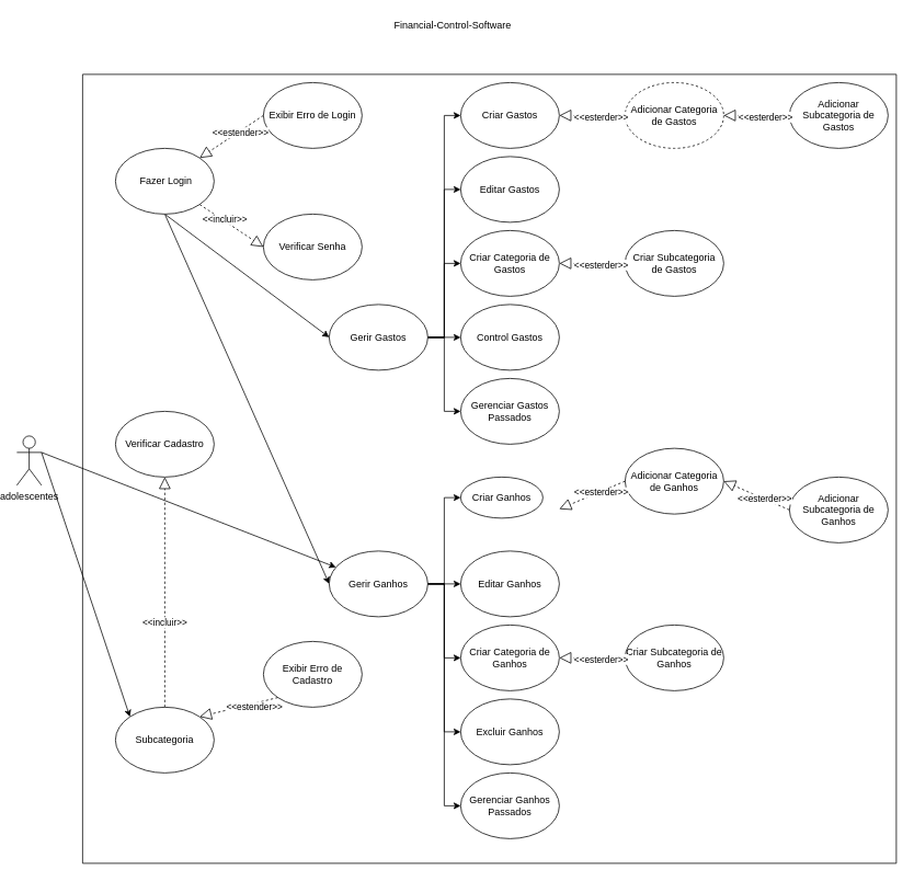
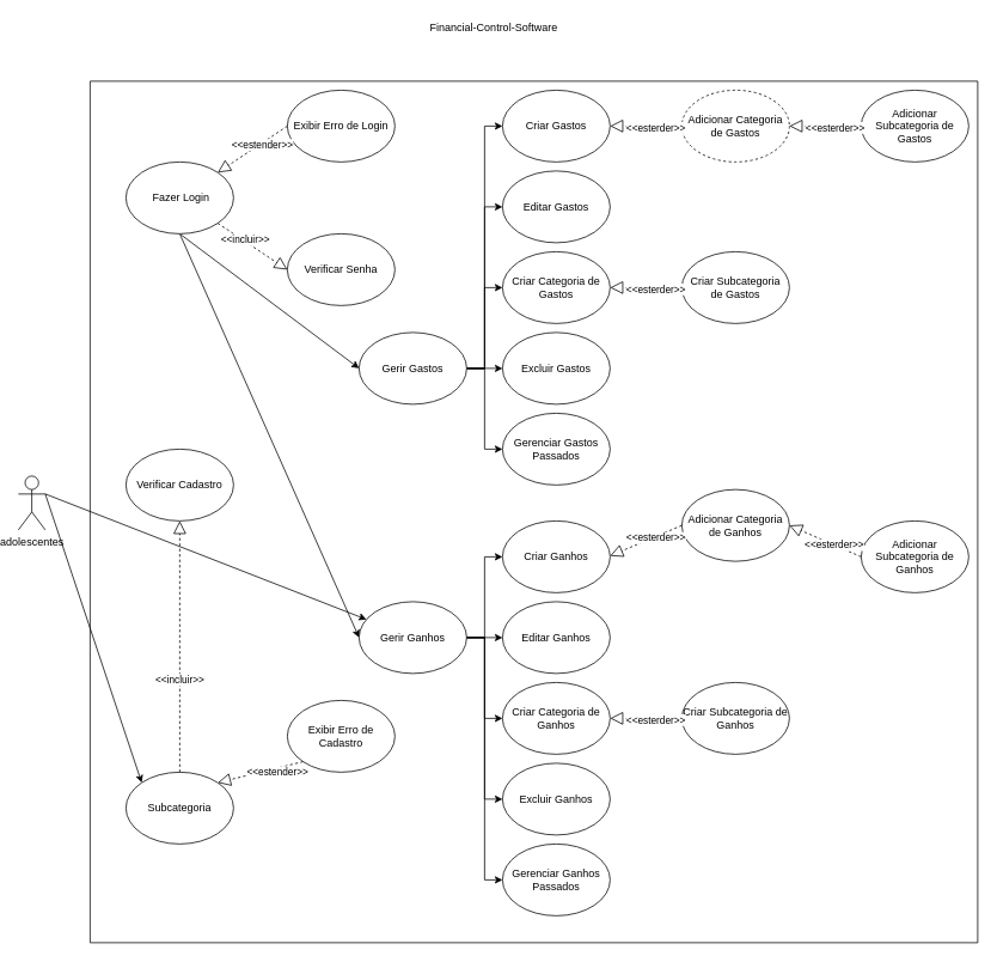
  <mxCell id="0" />
  <mxCell id="1" parent="0" />
  <mxCell id="2" style="edgeStyle=none;shape=flexArrow;rounded=0;orthogonalLoop=1;jettySize=auto;html=1;exitX=1;exitY=0.5;exitDx=0;exitDy=0;elbow=vertical;" parent="1" edge="1"><mxGeometry relative="1" as="geometry"><mxPoint x="510" y="130" as="targetPoint" /><mxPoint x="510" y="130" as="sourcePoint" /></mxGeometry></mxCell>
  <mxCell id="3" value="" style="swimlane;startSize=0;" parent="1" vertex="1"><mxGeometry x="100" y="90" width="990" height="960" as="geometry" /></mxCell>
  <mxCell id="4" style="edgeStyle=none;rounded=0;orthogonalLoop=1;jettySize=auto;html=1;exitX=0.5;exitY=1;exitDx=0;exitDy=0;entryX=0;entryY=0.5;entryDx=0;entryDy=0;" edge="1" parent="3" source="6" target="14"><mxGeometry relative="1" as="geometry" /></mxCell>
  <mxCell id="5" style="edgeStyle=none;rounded=0;orthogonalLoop=1;jettySize=auto;html=1;exitX=0.5;exitY=1;exitDx=0;exitDy=0;entryX=0;entryY=0.5;entryDx=0;entryDy=0;" edge="1" parent="3" source="6" target="19"><mxGeometry relative="1" as="geometry" /></mxCell>
  <mxCell id="6" value="&amp;nbsp;Fazer Login" style="ellipse;whiteSpace=wrap;html=1;" parent="3" vertex="1"><mxGeometry x="40" y="90" width="120" height="80" as="geometry" /></mxCell>
  <mxCell id="7" value="Exibir Erro de Login" style="ellipse;whiteSpace=wrap;html=1;" parent="3" vertex="1"><mxGeometry x="220" y="10" width="120" height="80" as="geometry" /></mxCell>
  <mxCell id="8" value="Verificar Senha" style="ellipse;whiteSpace=wrap;html=1;" parent="3" vertex="1"><mxGeometry x="220" y="170" width="120" height="80" as="geometry" /></mxCell>
  <mxCell id="9" style="edgeStyle=orthogonalEdgeStyle;rounded=0;orthogonalLoop=1;jettySize=auto;html=1;exitX=1;exitY=0.5;exitDx=0;exitDy=0;entryX=0;entryY=0.5;entryDx=0;entryDy=0;" edge="1" parent="3" source="14" target="20"><mxGeometry relative="1" as="geometry" /></mxCell>
  <mxCell id="10" style="edgeStyle=orthogonalEdgeStyle;rounded=0;orthogonalLoop=1;jettySize=auto;html=1;exitX=1;exitY=0.5;exitDx=0;exitDy=0;entryX=0;entryY=0.5;entryDx=0;entryDy=0;" edge="1" parent="3" source="14" target="25"><mxGeometry relative="1" as="geometry" /></mxCell>
  <mxCell id="11" style="edgeStyle=orthogonalEdgeStyle;rounded=0;orthogonalLoop=1;jettySize=auto;html=1;exitX=1;exitY=0.5;exitDx=0;exitDy=0;entryX=0;entryY=0.5;entryDx=0;entryDy=0;" edge="1" parent="3" source="14" target="23"><mxGeometry relative="1" as="geometry" /></mxCell>
  <mxCell id="12" style="edgeStyle=orthogonalEdgeStyle;rounded=0;orthogonalLoop=1;jettySize=auto;html=1;exitX=1;exitY=0.5;exitDx=0;exitDy=0;entryX=0;entryY=0.5;entryDx=0;entryDy=0;" edge="1" parent="3" source="14" target="22"><mxGeometry relative="1" as="geometry" /></mxCell>
  <mxCell id="13" style="edgeStyle=orthogonalEdgeStyle;rounded=0;orthogonalLoop=1;jettySize=auto;html=1;exitX=1;exitY=0.5;exitDx=0;exitDy=0;entryX=0;entryY=0.5;entryDx=0;entryDy=0;" edge="1" parent="3" source="14" target="21"><mxGeometry relative="1" as="geometry" /></mxCell>
  <mxCell id="14" value="Gerir Gastos" style="ellipse;whiteSpace=wrap;html=1;" parent="3" vertex="1"><mxGeometry x="300" y="280" width="120" height="80" as="geometry" /></mxCell>
  <mxCell id="15" style="edgeStyle=orthogonalEdgeStyle;rounded=0;orthogonalLoop=1;jettySize=auto;html=1;exitX=1;exitY=0.5;exitDx=0;exitDy=0;entryX=0;entryY=0.5;entryDx=0;entryDy=0;" edge="1" parent="3" source="19" target="26"><mxGeometry relative="1" as="geometry" /></mxCell>
  <mxCell id="16" style="edgeStyle=orthogonalEdgeStyle;rounded=0;orthogonalLoop=1;jettySize=auto;html=1;exitX=1;exitY=0.5;exitDx=0;exitDy=0;entryX=0;entryY=0.5;entryDx=0;entryDy=0;" edge="1" parent="3" source="19" target="27"><mxGeometry relative="1" as="geometry" /></mxCell>
  <mxCell id="17" style="edgeStyle=orthogonalEdgeStyle;rounded=0;orthogonalLoop=1;jettySize=auto;html=1;exitX=1;exitY=0.5;exitDx=0;exitDy=0;entryX=0;entryY=0.5;entryDx=0;entryDy=0;" edge="1" parent="3" source="19" target="28"><mxGeometry relative="1" as="geometry" /></mxCell>
  <mxCell id="18" style="edgeStyle=orthogonalEdgeStyle;rounded=0;orthogonalLoop=1;jettySize=auto;html=1;exitX=1;exitY=0.5;exitDx=0;exitDy=0;entryX=0;entryY=0.5;entryDx=0;entryDy=0;" edge="1" parent="3" source="19" target="32"><mxGeometry relative="1" as="geometry" /></mxCell>
  <mxCell id="19" value="Gerir Ganhos" style="ellipse;whiteSpace=wrap;html=1;" parent="3" vertex="1"><mxGeometry x="300" y="580" width="120" height="80" as="geometry" /></mxCell>
  <mxCell id="20" value="Criar Gastos" style="ellipse;whiteSpace=wrap;html=1;" parent="3" vertex="1"><mxGeometry x="460" y="10" width="120" height="80" as="geometry" /></mxCell>
  <mxCell id="21" value="Gerenciar Gastos Passados" style="ellipse;whiteSpace=wrap;html=1;" parent="3" vertex="1"><mxGeometry x="460" y="370" width="120" height="80" as="geometry" /></mxCell>
- <mxCell id="22" value="Control Gastos" style="ellipse;whiteSpace=wrap;html=1;" parent="3" vertex="1"><mxGeometry x="460" y="280" width="120" height="80" as="geometry" /></mxCell>
+ <mxCell id="22" value="Excluir Gastos" style="ellipse;whiteSpace=wrap;html=1;" parent="3" vertex="1"><mxGeometry x="460" y="280" width="120" height="80" as="geometry" /></mxCell>
  <mxCell id="23" value="Criar Categoria de Gastos" style="ellipse;whiteSpace=wrap;html=1;" parent="3" vertex="1"><mxGeometry x="460" y="190" width="120" height="80" as="geometry" /></mxCell>
  <mxCell id="24" value="&lt;span&gt;Criar Subcategoria&lt;/span&gt;&lt;br&gt;&lt;span&gt;de Gastos&lt;/span&gt;" style="ellipse;whiteSpace=wrap;html=1;" parent="3" vertex="1"><mxGeometry x="660" y="190" width="120" height="80" as="geometry" /></mxCell>
  <mxCell id="25" value="Editar Gastos" style="ellipse;whiteSpace=wrap;html=1;" vertex="1" parent="3"><mxGeometry x="460" y="100" width="120" height="80" as="geometry" /></mxCell>
- <mxCell id="26" value="Criar Ganhos" style="ellipse;whiteSpace=wrap;html=1;" vertex="1" parent="3"><mxGeometry x="460" y="490" width="100" height="50" as="geometry" /></mxCell>
+ <mxCell id="26" value="Criar Ganhos" style="ellipse;whiteSpace=wrap;html=1;" vertex="1" parent="3"><mxGeometry x="460" y="490" width="120" height="80" as="geometry" /></mxCell>
  <mxCell id="27" value="Editar Ganhos" style="ellipse;whiteSpace=wrap;html=1;" vertex="1" parent="3"><mxGeometry x="460" y="580" width="120" height="80" as="geometry" /></mxCell>
  <mxCell id="28" value="Criar Categoria de Ganhos" style="ellipse;whiteSpace=wrap;html=1;" vertex="1" parent="3"><mxGeometry x="460" y="670" width="120" height="80" as="geometry" /></mxCell>
  <mxCell id="29" value="Criar Subcategoria de Ganhos" style="ellipse;whiteSpace=wrap;html=1;" vertex="1" parent="3"><mxGeometry x="660" y="670" width="120" height="80" as="geometry" /></mxCell>
  <mxCell id="30" value="Excluir Ganhos" style="ellipse;whiteSpace=wrap;html=1;" vertex="1" parent="3"><mxGeometry x="460" y="760" width="120" height="80" as="geometry" /></mxCell>
  <mxCell id="31" style="edgeStyle=orthogonalEdgeStyle;rounded=0;orthogonalLoop=1;jettySize=auto;html=1;exitX=1;exitY=0.5;exitDx=0;exitDy=0;entryX=0;entryY=0.5;entryDx=0;entryDy=0;" edge="1" parent="3" source="19" target="30"><mxGeometry relative="1" as="geometry"><mxPoint x="339.647" y="609.588" as="targetPoint" /></mxGeometry></mxCell>
  <mxCell id="32" value="Gerenciar Ganhos Passados" style="ellipse;whiteSpace=wrap;html=1;" vertex="1" parent="3"><mxGeometry x="460" y="850" width="120" height="80" as="geometry" /></mxCell>
  <mxCell id="33" value="Adicionar Categoria de Gastos" style="ellipse;whiteSpace=wrap;html=1;dashed=1;" vertex="1" parent="3"><mxGeometry x="660" y="10" width="120" height="80" as="geometry" /></mxCell>
  <mxCell id="34" value="Adicionar Subcategoria de Gastos" style="ellipse;whiteSpace=wrap;html=1;" vertex="1" parent="3"><mxGeometry x="860" y="10" width="120" height="80" as="geometry" /></mxCell>
  <mxCell id="35" value="" style="endArrow=block;dashed=1;endFill=0;endSize=12;html=1;rounded=0;entryX=1;entryY=0.5;entryDx=0;entryDy=0;exitX=0;exitY=0.5;exitDx=0;exitDy=0;" edge="1" parent="3" source="24" target="23"><mxGeometry width="160" relative="1" as="geometry"><mxPoint x="610" y="380" as="sourcePoint" /><mxPoint x="770" y="380" as="targetPoint" /></mxGeometry></mxCell>
  <mxCell id="36" value="&amp;lt;&amp;lt;esterder&amp;gt;&amp;gt;" style="edgeLabel;html=1;align=center;verticalAlign=middle;resizable=0;points=[];" vertex="1" connectable="0" parent="35"><mxGeometry x="-0.254" y="1" relative="1" as="geometry"><mxPoint as="offset" /></mxGeometry></mxCell>
  <mxCell id="37" value="" style="endArrow=block;dashed=1;endFill=0;endSize=12;html=1;rounded=0;entryX=1;entryY=0.5;entryDx=0;entryDy=0;exitX=0;exitY=0.5;exitDx=0;exitDy=0;" edge="1" parent="3" source="33" target="20"><mxGeometry width="160" relative="1" as="geometry"><mxPoint x="640.0" y="240" as="sourcePoint" /><mxPoint x="524.0" y="240" as="targetPoint" /><Array as="points" /></mxGeometry></mxCell>
  <mxCell id="38" value="&amp;lt;&amp;lt;esterder&amp;gt;&amp;gt;" style="edgeLabel;html=1;align=center;verticalAlign=middle;resizable=0;points=[];" vertex="1" connectable="0" parent="37"><mxGeometry x="-0.254" y="1" relative="1" as="geometry"><mxPoint as="offset" /></mxGeometry></mxCell>
  <mxCell id="39" value="" style="endArrow=block;dashed=1;endFill=0;endSize=12;html=1;rounded=0;entryX=1;entryY=0.5;entryDx=0;entryDy=0;exitX=0;exitY=0.5;exitDx=0;exitDy=0;" edge="1" parent="3" source="34" target="33"><mxGeometry width="160" relative="1" as="geometry"><mxPoint x="860.0" y="162.5" as="sourcePoint" /><mxPoint x="744.0" y="162.5" as="targetPoint" /></mxGeometry></mxCell>
  <mxCell id="40" value="&amp;lt;&amp;lt;esterder&amp;gt;&amp;gt;" style="edgeLabel;html=1;align=center;verticalAlign=middle;resizable=0;points=[];" vertex="1" connectable="0" parent="39"><mxGeometry x="-0.254" y="1" relative="1" as="geometry"><mxPoint as="offset" /></mxGeometry></mxCell>
  <mxCell id="41" value="" style="endArrow=block;dashed=1;endFill=0;endSize=12;html=1;rounded=0;entryX=1;entryY=0.5;entryDx=0;entryDy=0;exitX=0;exitY=0.5;exitDx=0;exitDy=0;" edge="1" parent="3" source="29" target="28"><mxGeometry width="160" relative="1" as="geometry"><mxPoint x="650.0" y="780" as="sourcePoint" /><mxPoint x="534.0" y="780" as="targetPoint" /></mxGeometry></mxCell>
  <mxCell id="42" value="&amp;lt;&amp;lt;esterder&amp;gt;&amp;gt;" style="edgeLabel;html=1;align=center;verticalAlign=middle;resizable=0;points=[];" vertex="1" connectable="0" parent="41"><mxGeometry x="-0.254" y="1" relative="1" as="geometry"><mxPoint as="offset" /></mxGeometry></mxCell>
  <mxCell id="43" value="&lt;span style=&quot;color: rgba(0 , 0 , 0 , 0) ; font-family: monospace ; font-size: 0px ; background-color: rgb(248 , 249 , 250)&quot;&gt;%3CmxGraphModel%3E%3Croot%3E%3CmxCell%20id%3D%220%22%2F%3E%3CmxCell%20id%3D%221%22%20parent%3D%220%22%2F%3E%3CmxCell%20id%3D%222%22%20value%3D%22%22%20style%3D%22endArrow%3Dblock%3Bdashed%3D1%3BendFill%3D0%3BendSize%3D12%3Bhtml%3D1%3Brounded%3D0%3BentryX%3D0%3BentryY%3D0.5%3BentryDx%3D0%3BentryDy%3D0%3BexitX%3D1%3BexitY%3D1%3BexitDx%3D0%3BexitDy%3D0%3B%22%20edge%3D%221%22%20parent%3D%221%22%3E%3CmxGeometry%20width%3D%22160%22%20relative%3D%221%22%20as%3D%22geometry%22%3E%3CmxPoint%20x%3D%22112.426%22%20y%3D%22298.284%22%20as%3D%22sourcePoint%22%2F%3E%3CmxPoint%20x%3D%22150.0%22%20y%3D%22350%22%20as%3D%22targetPoint%22%2F%3E%3CArray%20as%3D%22points%22%2F%3E%3C%2FmxGeometry%3E%3C%2FmxCell%3E%3CmxCell%20id%3D%223%22%20value%3D%22%26amp%3Blt%3B%26amp%3Blt%3Bincluir%22%20style%3D%22edgeLabel%3Bhtml%3D1%3Balign%3Dcenter%3BverticalAlign%3Dmiddle%3Bresizable%3D0%3Bpoints%3D%5B%5D%3B%22%20vertex%3D%221%22%20connectable%3D%220%22%20parent%3D%222%22%3E%3CmxGeometry%20x%3D%22-0.254%22%20y%3D%221%22%20relative%3D%221%22%20as%3D%22geometry%22%3E%3CmxPoint%20as%3D%22offset%22%2F%3E%3C%2FmxGeometry%3E%3C%2FmxCell%3E%3C%2Froot%3E%3C%2FmxGraphModel%3E&lt;/span&gt;" style="endArrow=block;dashed=1;endFill=0;endSize=12;html=1;rounded=0;entryX=0;entryY=0.5;entryDx=0;entryDy=0;exitX=1;exitY=1;exitDx=0;exitDy=0;" edge="1" parent="3" source="6" target="8"><mxGeometry width="160" relative="1" as="geometry"><mxPoint x="200" y="190" as="sourcePoint" /><mxPoint x="544.0" y="260" as="targetPoint" /><Array as="points" /></mxGeometry></mxCell>
  <mxCell id="44" value="&amp;lt;&amp;lt;incluir&amp;gt;&amp;gt;" style="edgeLabel;html=1;align=center;verticalAlign=middle;resizable=0;points=[];" vertex="1" connectable="0" parent="43"><mxGeometry x="-0.254" y="1" relative="1" as="geometry"><mxPoint as="offset" /></mxGeometry></mxCell>
  <mxCell id="45" value="" style="endArrow=block;dashed=1;endFill=0;endSize=12;html=1;rounded=0;entryX=1;entryY=0;entryDx=0;entryDy=0;exitX=0;exitY=0.5;exitDx=0;exitDy=0;" edge="1" parent="3" source="7" target="6"><mxGeometry width="160" relative="1" as="geometry"><mxPoint x="206.945" y="212.141" as="sourcePoint" /><mxPoint x="122.426" y="168.284" as="targetPoint" /><Array as="points" /></mxGeometry></mxCell>
  <mxCell id="46" value="&amp;lt;&amp;lt;estender&amp;gt;&amp;gt;" style="edgeLabel;html=1;align=center;verticalAlign=middle;resizable=0;points=[];" vertex="1" connectable="0" parent="45"><mxGeometry x="-0.254" y="1" relative="1" as="geometry"><mxPoint as="offset" /></mxGeometry></mxCell>
  <mxCell id="47" value="Adicionar Categoria de Ganhos" style="ellipse;whiteSpace=wrap;html=1;" vertex="1" parent="3"><mxGeometry x="660" y="455" width="120" height="80" as="geometry" /></mxCell>
  <mxCell id="48" value="" style="endArrow=block;dashed=1;endFill=0;endSize=12;html=1;rounded=0;exitX=0;exitY=0.5;exitDx=0;exitDy=0;" edge="1" parent="3" source="47"><mxGeometry width="160" relative="1" as="geometry"><mxPoint x="630.0" y="529.41" as="sourcePoint" /><mxPoint x="580" y="529" as="targetPoint" /></mxGeometry></mxCell>
  <mxCell id="49" value="&amp;lt;&amp;lt;esterder&amp;gt;&amp;gt;" style="edgeLabel;html=1;align=center;verticalAlign=middle;resizable=0;points=[];" vertex="1" connectable="0" parent="48"><mxGeometry x="-0.254" y="1" relative="1" as="geometry"><mxPoint as="offset" /></mxGeometry></mxCell>
  <mxCell id="50" value="Adicionar Subcategoria de Ganhos" style="ellipse;whiteSpace=wrap;html=1;" vertex="1" parent="3"><mxGeometry x="860" y="490" width="120" height="80" as="geometry" /></mxCell>
  <mxCell id="51" value="" style="endArrow=block;dashed=1;endFill=0;endSize=12;html=1;rounded=0;entryX=1;entryY=0.5;entryDx=0;entryDy=0;exitX=0;exitY=0.5;exitDx=0;exitDy=0;" edge="1" parent="3" source="50" target="47"><mxGeometry width="160" relative="1" as="geometry"><mxPoint x="650.0" y="250" as="sourcePoint" /><mxPoint x="534.0" y="250" as="targetPoint" /></mxGeometry></mxCell>
  <mxCell id="52" value="&amp;lt;&amp;lt;esterder&amp;gt;&amp;gt;" style="edgeLabel;html=1;align=center;verticalAlign=middle;resizable=0;points=[];" vertex="1" connectable="0" parent="51"><mxGeometry x="-0.254" y="1" relative="1" as="geometry"><mxPoint y="-1" as="offset" /></mxGeometry></mxCell>
  <mxCell id="53" value="Subcategoria" style="ellipse;whiteSpace=wrap;html=1;" vertex="1" parent="3"><mxGeometry x="40" y="770" width="120" height="80" as="geometry" /></mxCell>
  <mxCell id="54" value="Exibir Erro de Cadastro" style="ellipse;whiteSpace=wrap;html=1;" vertex="1" parent="3"><mxGeometry x="220" y="690" width="120" height="80" as="geometry" /></mxCell>
  <mxCell id="55" value="" style="endArrow=block;dashed=1;endFill=0;endSize=12;html=1;rounded=0;entryX=1;entryY=0;entryDx=0;entryDy=0;exitX=0;exitY=1;exitDx=0;exitDy=0;" edge="1" parent="3" source="54" target="53"><mxGeometry width="160" relative="1" as="geometry"><mxPoint x="430" y="640" as="sourcePoint" /><mxPoint x="590" y="640" as="targetPoint" /></mxGeometry></mxCell>
  <mxCell id="56" value="&amp;lt;&amp;lt;estender&amp;gt;&amp;gt;" style="edgeLabel;html=1;align=center;verticalAlign=middle;resizable=0;points=[];" vertex="1" connectable="0" parent="55"><mxGeometry x="-0.374" y="4" relative="1" as="geometry"><mxPoint as="offset" /></mxGeometry></mxCell>
  <mxCell id="57" value="Verificar Cadastro" style="ellipse;whiteSpace=wrap;html=1;" vertex="1" parent="3"><mxGeometry x="40" y="410" width="120" height="80" as="geometry" /></mxCell>
  <mxCell id="58" value="&lt;span style=&quot;color: rgba(0 , 0 , 0 , 0) ; font-family: monospace ; font-size: 0px ; background-color: rgb(248 , 249 , 250)&quot;&gt;%3CmxGraphModel%3E%3Croot%3E%3CmxCell%20id%3D%220%22%2F%3E%3CmxCell%20id%3D%221%22%20parent%3D%220%22%2F%3E%3CmxCell%20id%3D%222%22%20value%3D%22%22%20style%3D%22endArrow%3Dblock%3Bdashed%3D1%3BendFill%3D0%3BendSize%3D12%3Bhtml%3D1%3Brounded%3D0%3BentryX%3D0%3BentryY%3D0.5%3BentryDx%3D0%3BentryDy%3D0%3BexitX%3D1%3BexitY%3D1%3BexitDx%3D0%3BexitDy%3D0%3B%22%20edge%3D%221%22%20parent%3D%221%22%3E%3CmxGeometry%20width%3D%22160%22%20relative%3D%221%22%20as%3D%22geometry%22%3E%3CmxPoint%20x%3D%22112.426%22%20y%3D%22298.284%22%20as%3D%22sourcePoint%22%2F%3E%3CmxPoint%20x%3D%22150.0%22%20y%3D%22350%22%20as%3D%22targetPoint%22%2F%3E%3CArray%20as%3D%22points%22%2F%3E%3C%2FmxGeometry%3E%3C%2FmxCell%3E%3CmxCell%20id%3D%223%22%20value%3D%22%26amp%3Blt%3B%26amp%3Blt%3Bincluir%22%20style%3D%22edgeLabel%3Bhtml%3D1%3Balign%3Dcenter%3BverticalAlign%3Dmiddle%3Bresizable%3D0%3Bpoints%3D%5B%5D%3B%22%20vertex%3D%221%22%20connectable%3D%220%22%20parent%3D%222%22%3E%3CmxGeometry%20x%3D%22-0.254%22%20y%3D%221%22%20relative%3D%221%22%20as%3D%22geometry%22%3E%3CmxPoint%20as%3D%22offset%22%2F%3E%3C%2FmxGeometry%3E%3C%2FmxCell%3E%3C%2Froot%3E%3C%2FmxGraphModel%3E&lt;/span&gt;" style="endArrow=block;dashed=1;endFill=0;endSize=12;html=1;rounded=0;entryX=0.5;entryY=1;entryDx=0;entryDy=0;exitX=0.5;exitY=0;exitDx=0;exitDy=0;" edge="1" parent="3" source="53" target="57"><mxGeometry width="160" relative="1" as="geometry"><mxPoint x="152.426" y="168.284" as="sourcePoint" /><mxPoint x="190.0" y="220" as="targetPoint" /><Array as="points" /></mxGeometry></mxCell>
  <mxCell id="59" value="&amp;lt;&amp;lt;incluir&amp;gt;&amp;gt;" style="edgeLabel;html=1;align=center;verticalAlign=middle;resizable=0;points=[];" vertex="1" connectable="0" parent="58"><mxGeometry x="-0.254" y="1" relative="1" as="geometry"><mxPoint as="offset" /></mxGeometry></mxCell>
  <mxCell id="60" value="Financial-Control-Software" style="text;html=1;align=center;verticalAlign=middle;resizable=0;points=[];autosize=1;strokeColor=none;fillColor=none;" parent="1" vertex="1"><mxGeometry x="470" y="20" width="160" height="20" as="geometry" /></mxCell>
  <mxCell id="61" style="edgeStyle=none;rounded=0;orthogonalLoop=1;jettySize=auto;html=1;exitX=1;exitY=0.333;exitDx=0;exitDy=0;exitPerimeter=0;" edge="1" parent="1" source="63" target="19"><mxGeometry relative="1" as="geometry" /></mxCell>
  <mxCell id="62" style="edgeStyle=none;rounded=0;orthogonalLoop=1;jettySize=auto;html=1;exitX=1;exitY=0.333;exitDx=0;exitDy=0;exitPerimeter=0;entryX=0;entryY=0;entryDx=0;entryDy=0;" edge="1" parent="1" source="63" target="53"><mxGeometry relative="1" as="geometry" /></mxCell>
  <mxCell id="63" value="adolescentes" style="shape=umlActor;verticalLabelPosition=bottom;verticalAlign=top;html=1;outlineConnect=0;" parent="1" vertex="1"><mxGeometry x="20" y="530" width="30" height="60" as="geometry" /></mxCell>
